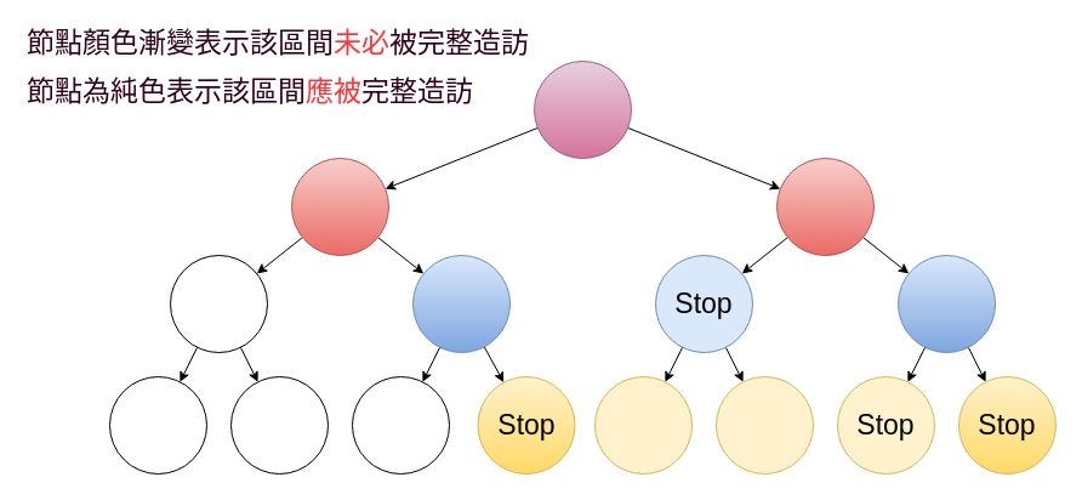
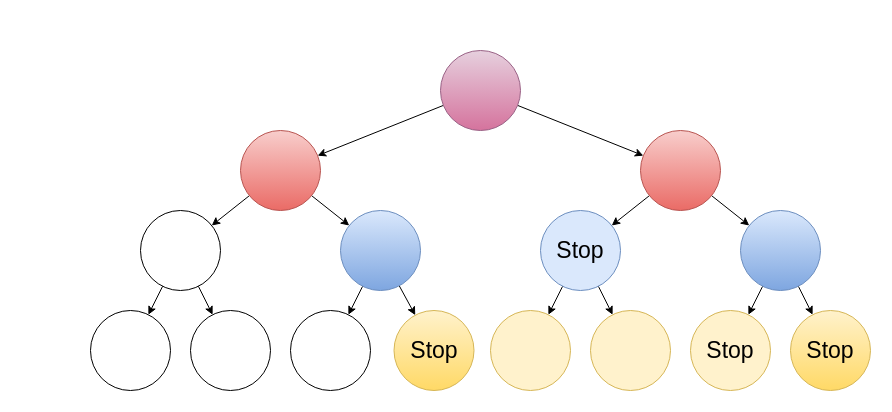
  <mxCell id="0" />
  <mxCell id="1" parent="0" />
  <mxCell id="2" value="" style="ellipse;whiteSpace=wrap;html=1;aspect=fixed;" vertex="1" parent="1"><mxGeometry x="190" y="310" width="80" height="80" as="geometry" /></mxCell>
  <mxCell id="3" value="" style="ellipse;whiteSpace=wrap;html=1;aspect=fixed;" vertex="1" parent="1"><mxGeometry x="290" y="310" width="80" height="80" as="geometry" /></mxCell>
  <mxCell id="4" value="&lt;span style=&quot;font-size: 23px;&quot;&gt;Stop&lt;/span&gt;" style="ellipse;whiteSpace=wrap;html=1;aspect=fixed;fillColor=#fff2cc;strokeColor=#d6b656;gradientColor=#ffd966;" vertex="1" parent="1"><mxGeometry x="393.5" y="310" width="80" height="80" as="geometry" /></mxCell>
  <mxCell id="5" value="" style="ellipse;whiteSpace=wrap;html=1;aspect=fixed;fillColor=#fff2cc;strokeColor=#d6b656;" vertex="1" parent="1"><mxGeometry x="490" y="310" width="80" height="80" as="geometry" /></mxCell>
  <mxCell id="6" value="" style="ellipse;whiteSpace=wrap;html=1;aspect=fixed;fillColor=#fff2cc;strokeColor=#d6b656;" vertex="1" parent="1"><mxGeometry x="590" y="310" width="80" height="80" as="geometry" /></mxCell>
  <mxCell id="7" value="&lt;span style=&quot;font-size: 23px;&quot;&gt;Stop&lt;/span&gt;" style="ellipse;whiteSpace=wrap;html=1;aspect=fixed;fillColor=#fff2cc;strokeColor=#d6b656;" vertex="1" parent="1"><mxGeometry x="690" y="310" width="80" height="80" as="geometry" /></mxCell>
  <mxCell id="8" value="" style="ellipse;whiteSpace=wrap;html=1;aspect=fixed;" vertex="1" parent="1"><mxGeometry x="90" y="310" width="80" height="80" as="geometry" /></mxCell>
  <mxCell id="9" value="&lt;span style=&quot;font-size: 23px;&quot;&gt;Stop&lt;/span&gt;" style="ellipse;whiteSpace=wrap;html=1;aspect=fixed;fillColor=#fff2cc;strokeColor=#d6b656;gradientColor=#ffd966;" vertex="1" parent="1"><mxGeometry x="790" y="310" width="80" height="80" as="geometry" /></mxCell>
  <mxCell id="10" style="edgeStyle=none;rounded=0;orthogonalLoop=1;jettySize=auto;html=1;" edge="1" parent="1" source="12" target="8"><mxGeometry relative="1" as="geometry" /></mxCell>
  <mxCell id="11" style="edgeStyle=none;rounded=0;orthogonalLoop=1;jettySize=auto;html=1;" edge="1" parent="1" source="12" target="2"><mxGeometry relative="1" as="geometry" /></mxCell>
  <mxCell id="12" value="" style="ellipse;whiteSpace=wrap;html=1;aspect=fixed;" vertex="1" parent="1"><mxGeometry x="140" y="210" width="80" height="80" as="geometry" /></mxCell>
  <mxCell id="13" style="edgeStyle=none;rounded=0;orthogonalLoop=1;jettySize=auto;html=1;" edge="1" parent="1" source="15" target="3"><mxGeometry relative="1" as="geometry" /></mxCell>
  <mxCell id="14" style="edgeStyle=none;rounded=0;orthogonalLoop=1;jettySize=auto;html=1;" edge="1" parent="1" source="15" target="4"><mxGeometry relative="1" as="geometry" /></mxCell>
  <mxCell id="15" value="" style="ellipse;whiteSpace=wrap;html=1;aspect=fixed;fillColor=#dae8fc;strokeColor=#6c8ebf;gradientColor=#7ea6e0;" vertex="1" parent="1"><mxGeometry x="340" y="210" width="80" height="80" as="geometry" /></mxCell>
  <mxCell id="16" style="edgeStyle=none;rounded=0;orthogonalLoop=1;jettySize=auto;html=1;" edge="1" parent="1" source="18" target="5"><mxGeometry relative="1" as="geometry" /></mxCell>
  <mxCell id="17" style="edgeStyle=none;rounded=0;orthogonalLoop=1;jettySize=auto;html=1;" edge="1" parent="1" source="18" target="6"><mxGeometry relative="1" as="geometry" /></mxCell>
  <mxCell id="18" value="&lt;font style=&quot;font-size: 23px;&quot;&gt;Stop&lt;/font&gt;" style="ellipse;whiteSpace=wrap;html=1;aspect=fixed;fillColor=#dae8fc;strokeColor=#6c8ebf;" vertex="1" parent="1"><mxGeometry x="540" y="210" width="80" height="80" as="geometry" /></mxCell>
  <mxCell id="19" style="rounded=0;orthogonalLoop=1;jettySize=auto;html=1;" edge="1" parent="1" source="21" target="7"><mxGeometry relative="1" as="geometry" /></mxCell>
  <mxCell id="20" style="edgeStyle=none;rounded=0;orthogonalLoop=1;jettySize=auto;html=1;" edge="1" parent="1" source="21" target="9"><mxGeometry relative="1" as="geometry" /></mxCell>
  <mxCell id="21" value="" style="ellipse;whiteSpace=wrap;html=1;aspect=fixed;fillColor=#dae8fc;strokeColor=#6c8ebf;gradientColor=#7ea6e0;" vertex="1" parent="1"><mxGeometry x="740" y="210" width="80" height="80" as="geometry" /></mxCell>
  <mxCell id="22" style="edgeStyle=none;rounded=0;orthogonalLoop=1;jettySize=auto;html=1;" edge="1" parent="1" source="24" target="12"><mxGeometry relative="1" as="geometry" /></mxCell>
  <mxCell id="23" style="edgeStyle=none;rounded=0;orthogonalLoop=1;jettySize=auto;html=1;" edge="1" parent="1" source="24" target="15"><mxGeometry relative="1" as="geometry" /></mxCell>
  <mxCell id="24" value="" style="ellipse;whiteSpace=wrap;html=1;aspect=fixed;fillColor=#f8cecc;strokeColor=#b85450;gradientColor=#ea6b66;" vertex="1" parent="1"><mxGeometry x="240" y="130" width="80" height="80" as="geometry" /></mxCell>
  <mxCell id="25" style="edgeStyle=none;rounded=0;orthogonalLoop=1;jettySize=auto;html=1;" edge="1" parent="1" source="27" target="18"><mxGeometry relative="1" as="geometry" /></mxCell>
  <mxCell id="26" style="edgeStyle=none;rounded=0;orthogonalLoop=1;jettySize=auto;html=1;" edge="1" parent="1" source="27" target="21"><mxGeometry relative="1" as="geometry" /></mxCell>
  <mxCell id="27" value="" style="ellipse;whiteSpace=wrap;html=1;aspect=fixed;fillColor=#f8cecc;strokeColor=#b85450;gradientColor=#ea6b66;" vertex="1" parent="1"><mxGeometry x="640" y="130" width="80" height="80" as="geometry" /></mxCell>
  <mxCell id="28" style="edgeStyle=none;rounded=0;orthogonalLoop=1;jettySize=auto;html=1;" edge="1" parent="1" source="30" target="24"><mxGeometry relative="1" as="geometry" /></mxCell>
  <mxCell id="29" style="edgeStyle=none;rounded=0;orthogonalLoop=1;jettySize=auto;html=1;" edge="1" parent="1" source="30" target="27"><mxGeometry relative="1" as="geometry" /></mxCell>
  <mxCell id="30" value="" style="ellipse;whiteSpace=wrap;html=1;aspect=fixed;fillColor=#e6d0de;strokeColor=#996185;gradientColor=#d5739d;" vertex="1" parent="1"><mxGeometry x="440" y="50" width="80" height="80" as="geometry" /></mxCell>
- <mxCell id="31" value="&lt;font color=&quot;#33001a&quot;&gt;節點顏色漸變表示該區間&lt;/font&gt;&lt;font color=&quot;#ff3333&quot;&gt;未必&lt;/font&gt;&lt;font color=&quot;#33001a&quot;&gt;被完整造訪&lt;/font&gt;" style="text;html=1;resizable=0;autosize=1;align=left;verticalAlign=middle;points=[];fillColor=none;strokeColor=none;rounded=0;fontSize=23;" vertex="1" parent="1"><mxGeometry y="20" width="430" height="30" as="geometry" x="20" /></mxCell>
- <mxCell id="32" value="&lt;font color=&quot;#33001a&quot;&gt;節點為純色表示該區間&lt;/font&gt;&lt;font color=&quot;#ff3333&quot;&gt;應被&lt;/font&gt;&lt;font color=&quot;#33001a&quot;&gt;完整造訪&lt;/font&gt;" style="text;html=1;resizable=0;autosize=1;align=left;verticalAlign=middle;points=[];fillColor=none;strokeColor=none;rounded=0;fontSize=23;" vertex="1" parent="1"><mxGeometry y="60" width="380" height="30" as="geometry" x="20" /></mxCell>
